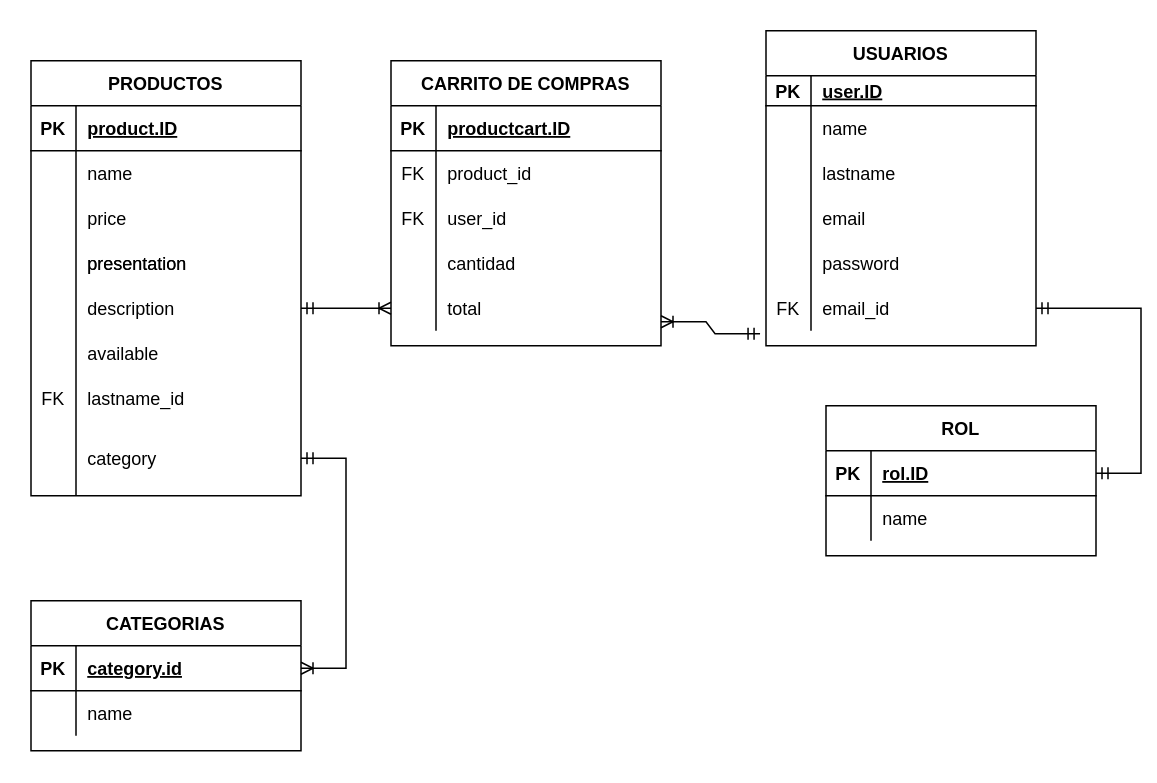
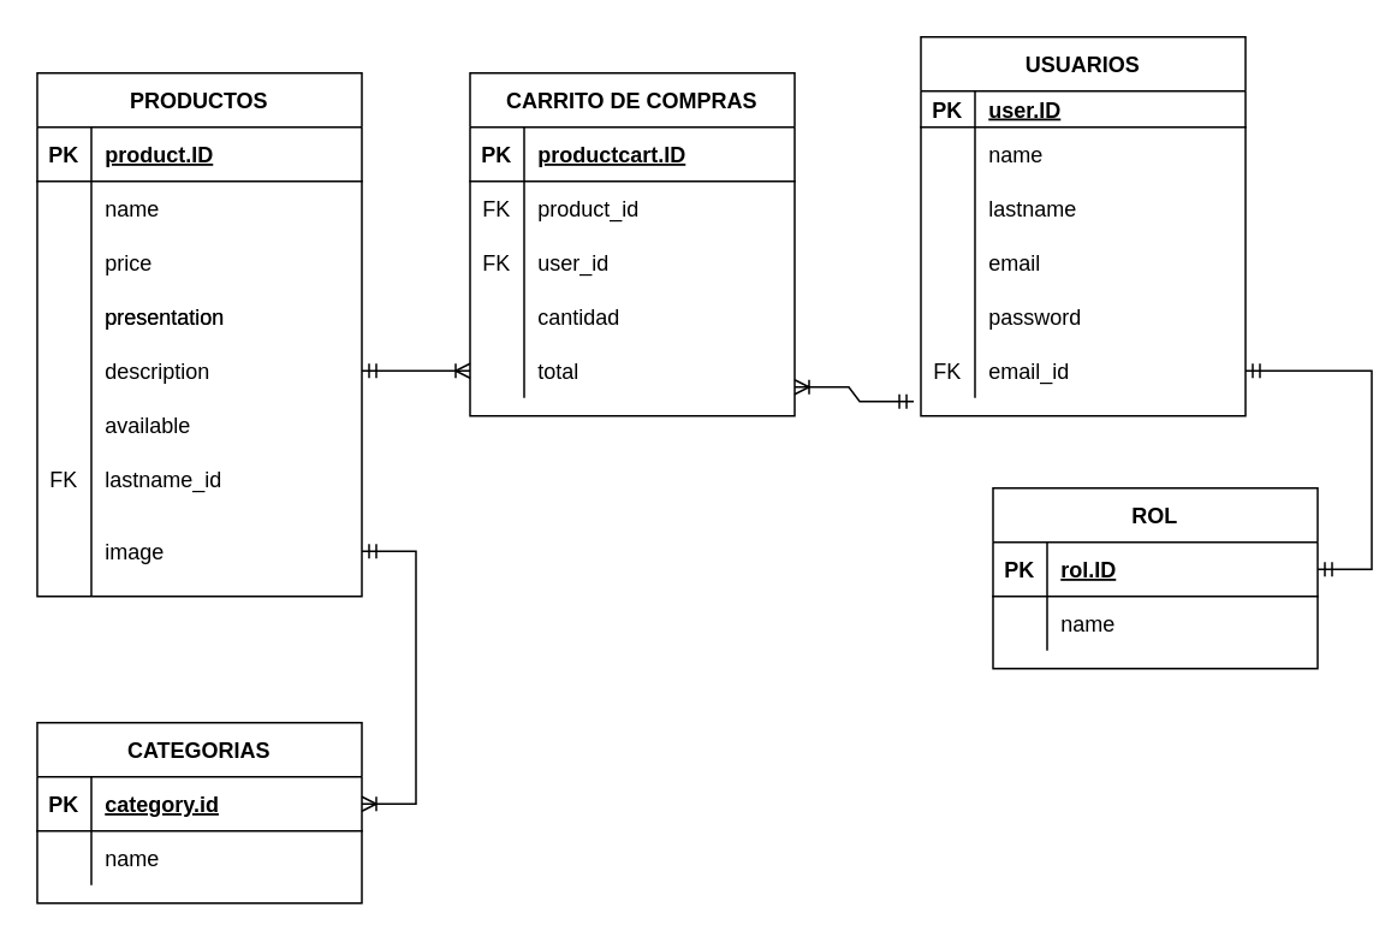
  <mxCell id="0" />
  <mxCell id="1" parent="0" />
  <mxCell id="2" value="CATEGORIAS" style="shape=table;startSize=30;container=1;collapsible=1;childLayout=tableLayout;fixedRows=1;rowLines=0;fontStyle=1;align=center;resizeLast=1;" vertex="1" parent="1"><mxGeometry x="20" y="400" width="180" height="100" as="geometry" /></mxCell>
  <mxCell id="3" value="" style="shape=tableRow;horizontal=0;startSize=0;swimlaneHead=0;swimlaneBody=0;fillColor=none;collapsible=0;dropTarget=0;points=[[0,0.5],[1,0.5]];portConstraint=eastwest;top=0;left=0;right=0;bottom=1;" vertex="1" parent="2"><mxGeometry y="30" width="180" height="30" as="geometry" /></mxCell>
  <mxCell id="4" value="PK" style="shape=partialRectangle;connectable=0;fillColor=none;top=0;left=0;bottom=0;right=0;fontStyle=1;overflow=hidden;" vertex="1" parent="3"><mxGeometry width="30" height="30" as="geometry"><mxRectangle width="30" height="30" as="alternateBounds" /></mxGeometry></mxCell>
  <mxCell id="5" value="category.id" style="shape=partialRectangle;connectable=0;fillColor=none;top=0;left=0;bottom=0;right=0;align=left;spacingLeft=6;fontStyle=5;overflow=hidden;" vertex="1" parent="3"><mxGeometry x="30" width="150" height="30" as="geometry"><mxRectangle width="150" height="30" as="alternateBounds" /></mxGeometry></mxCell>
  <mxCell id="6" value="" style="shape=tableRow;horizontal=0;startSize=0;swimlaneHead=0;swimlaneBody=0;fillColor=none;collapsible=0;dropTarget=0;points=[[0,0.5],[1,0.5]];portConstraint=eastwest;top=0;left=0;right=0;bottom=0;" vertex="1" parent="2"><mxGeometry y="60" width="180" height="30" as="geometry" /></mxCell>
  <mxCell id="7" value="" style="shape=partialRectangle;connectable=0;fillColor=none;top=0;left=0;bottom=0;right=0;editable=1;overflow=hidden;" vertex="1" parent="6"><mxGeometry width="30" height="30" as="geometry"><mxRectangle width="30" height="30" as="alternateBounds" /></mxGeometry></mxCell>
  <mxCell id="8" value="name" style="shape=partialRectangle;connectable=0;fillColor=none;top=0;left=0;bottom=0;right=0;align=left;spacingLeft=6;overflow=hidden;" vertex="1" parent="6"><mxGeometry x="30" width="150" height="30" as="geometry"><mxRectangle width="150" height="30" as="alternateBounds" /></mxGeometry></mxCell>
  <mxCell id="9" value="USUARIOS" style="shape=table;startSize=30;container=1;collapsible=1;childLayout=tableLayout;fixedRows=1;rowLines=0;fontStyle=1;align=center;resizeLast=1;" vertex="1" parent="1"><mxGeometry x="510" y="20" width="180" height="210" as="geometry" /></mxCell>
  <mxCell id="10" value="" style="shape=tableRow;horizontal=0;startSize=0;swimlaneHead=0;swimlaneBody=0;fillColor=none;collapsible=0;dropTarget=0;points=[[0,0.5],[1,0.5]];portConstraint=eastwest;top=0;left=0;right=0;bottom=1;" vertex="1" parent="9"><mxGeometry y="30" width="180" height="20" as="geometry" /></mxCell>
  <mxCell id="11" value="PK" style="shape=partialRectangle;connectable=0;fillColor=none;top=0;left=0;bottom=0;right=0;fontStyle=1;overflow=hidden;" vertex="1" parent="10"><mxGeometry width="30" height="20" as="geometry"><mxRectangle width="30" height="20" as="alternateBounds" /></mxGeometry></mxCell>
  <mxCell id="12" value="user.ID" style="shape=partialRectangle;connectable=0;fillColor=none;top=0;left=0;bottom=0;right=0;align=left;spacingLeft=6;fontStyle=5;overflow=hidden;" vertex="1" parent="10"><mxGeometry x="30" width="150" height="20" as="geometry"><mxRectangle width="150" height="20" as="alternateBounds" /></mxGeometry></mxCell>
  <mxCell id="13" value="" style="shape=tableRow;horizontal=0;startSize=0;swimlaneHead=0;swimlaneBody=0;fillColor=none;collapsible=0;dropTarget=0;points=[[0,0.5],[1,0.5]];portConstraint=eastwest;top=0;left=0;right=0;bottom=0;" vertex="1" parent="9"><mxGeometry y="50" width="180" height="30" as="geometry" /></mxCell>
  <mxCell id="14" value="" style="shape=partialRectangle;connectable=0;fillColor=none;top=0;left=0;bottom=0;right=0;editable=1;overflow=hidden;" vertex="1" parent="13"><mxGeometry width="30" height="30" as="geometry"><mxRectangle width="30" height="30" as="alternateBounds" /></mxGeometry></mxCell>
  <mxCell id="15" value="name" style="shape=partialRectangle;connectable=0;fillColor=none;top=0;left=0;bottom=0;right=0;align=left;spacingLeft=6;overflow=hidden;" vertex="1" parent="13"><mxGeometry x="30" width="150" height="30" as="geometry"><mxRectangle width="150" height="30" as="alternateBounds" /></mxGeometry></mxCell>
  <mxCell id="16" value="" style="shape=tableRow;horizontal=0;startSize=0;swimlaneHead=0;swimlaneBody=0;fillColor=none;collapsible=0;dropTarget=0;points=[[0,0.5],[1,0.5]];portConstraint=eastwest;top=0;left=0;right=0;bottom=0;" vertex="1" parent="9"><mxGeometry y="80" width="180" height="30" as="geometry" /></mxCell>
  <mxCell id="17" value="" style="shape=partialRectangle;connectable=0;fillColor=none;top=0;left=0;bottom=0;right=0;editable=1;overflow=hidden;" vertex="1" parent="16"><mxGeometry width="30" height="30" as="geometry"><mxRectangle width="30" height="30" as="alternateBounds" /></mxGeometry></mxCell>
  <mxCell id="18" value="lastname" style="shape=partialRectangle;connectable=0;fillColor=none;top=0;left=0;bottom=0;right=0;align=left;spacingLeft=6;overflow=hidden;" vertex="1" parent="16"><mxGeometry x="30" width="150" height="30" as="geometry"><mxRectangle width="150" height="30" as="alternateBounds" /></mxGeometry></mxCell>
  <mxCell id="19" value="" style="shape=tableRow;horizontal=0;startSize=0;swimlaneHead=0;swimlaneBody=0;fillColor=none;collapsible=0;dropTarget=0;points=[[0,0.5],[1,0.5]];portConstraint=eastwest;top=0;left=0;right=0;bottom=0;" vertex="1" parent="9"><mxGeometry y="110" width="180" height="30" as="geometry" /></mxCell>
  <mxCell id="20" value="" style="shape=partialRectangle;connectable=0;fillColor=none;top=0;left=0;bottom=0;right=0;editable=1;overflow=hidden;" vertex="1" parent="19"><mxGeometry width="30" height="30" as="geometry"><mxRectangle width="30" height="30" as="alternateBounds" /></mxGeometry></mxCell>
  <mxCell id="21" value="email" style="shape=partialRectangle;connectable=0;fillColor=none;top=0;left=0;bottom=0;right=0;align=left;spacingLeft=6;overflow=hidden;" vertex="1" parent="19"><mxGeometry x="30" width="150" height="30" as="geometry"><mxRectangle width="150" height="30" as="alternateBounds" /></mxGeometry></mxCell>
  <mxCell id="22" value="" style="shape=tableRow;horizontal=0;startSize=0;swimlaneHead=0;swimlaneBody=0;fillColor=none;collapsible=0;dropTarget=0;points=[[0,0.5],[1,0.5]];portConstraint=eastwest;top=0;left=0;right=0;bottom=0;" vertex="1" parent="9"><mxGeometry y="140" width="180" height="30" as="geometry" /></mxCell>
  <mxCell id="23" value="" style="shape=partialRectangle;connectable=0;fillColor=none;top=0;left=0;bottom=0;right=0;editable=1;overflow=hidden;" vertex="1" parent="22"><mxGeometry width="30" height="30" as="geometry"><mxRectangle width="30" height="30" as="alternateBounds" /></mxGeometry></mxCell>
  <mxCell id="24" value="password" style="shape=partialRectangle;connectable=0;fillColor=none;top=0;left=0;bottom=0;right=0;align=left;spacingLeft=6;overflow=hidden;" vertex="1" parent="22"><mxGeometry x="30" width="150" height="30" as="geometry"><mxRectangle width="150" height="30" as="alternateBounds" /></mxGeometry></mxCell>
  <mxCell id="25" value="" style="shape=tableRow;horizontal=0;startSize=0;swimlaneHead=0;swimlaneBody=0;fillColor=none;collapsible=0;dropTarget=0;points=[[0,0.5],[1,0.5]];portConstraint=eastwest;top=0;left=0;right=0;bottom=0;" vertex="1" parent="9"><mxGeometry y="170" width="180" height="30" as="geometry" /></mxCell>
  <mxCell id="26" value="FK" style="shape=partialRectangle;connectable=0;fillColor=none;top=0;left=0;bottom=0;right=0;editable=1;overflow=hidden;" vertex="1" parent="25"><mxGeometry width="30" height="30" as="geometry"><mxRectangle width="30" height="30" as="alternateBounds" /></mxGeometry></mxCell>
  <mxCell id="27" value="email_id" style="shape=partialRectangle;connectable=0;fillColor=none;top=0;left=0;bottom=0;right=0;align=left;spacingLeft=6;overflow=hidden;" vertex="1" parent="25"><mxGeometry x="30" width="150" height="30" as="geometry"><mxRectangle width="150" height="30" as="alternateBounds" /></mxGeometry></mxCell>
  <mxCell id="28" value="PRODUCTOS" style="shape=table;startSize=30;container=1;collapsible=1;childLayout=tableLayout;fixedRows=1;rowLines=0;fontStyle=1;align=center;resizeLast=1;" vertex="1" parent="1"><mxGeometry x="20" y="40" width="180" height="290" as="geometry" /></mxCell>
  <mxCell id="29" value="" style="shape=tableRow;horizontal=0;startSize=0;swimlaneHead=0;swimlaneBody=0;fillColor=none;collapsible=0;dropTarget=0;points=[[0,0.5],[1,0.5]];portConstraint=eastwest;top=0;left=0;right=0;bottom=1;" vertex="1" parent="28"><mxGeometry y="30" width="180" height="30" as="geometry" /></mxCell>
  <mxCell id="30" value="PK" style="shape=partialRectangle;connectable=0;fillColor=none;top=0;left=0;bottom=0;right=0;fontStyle=1;overflow=hidden;" vertex="1" parent="29"><mxGeometry width="30" height="30" as="geometry"><mxRectangle width="30" height="30" as="alternateBounds" /></mxGeometry></mxCell>
  <mxCell id="31" value="product.ID" style="shape=partialRectangle;connectable=0;fillColor=none;top=0;left=0;bottom=0;right=0;align=left;spacingLeft=6;fontStyle=5;overflow=hidden;" vertex="1" parent="29"><mxGeometry x="30" width="150" height="30" as="geometry"><mxRectangle width="150" height="30" as="alternateBounds" /></mxGeometry></mxCell>
  <mxCell id="32" value="" style="shape=tableRow;horizontal=0;startSize=0;swimlaneHead=0;swimlaneBody=0;fillColor=none;collapsible=0;dropTarget=0;points=[[0,0.5],[1,0.5]];portConstraint=eastwest;top=0;left=0;right=0;bottom=0;" vertex="1" parent="28"><mxGeometry y="60" width="180" height="30" as="geometry" /></mxCell>
  <mxCell id="33" value="" style="shape=partialRectangle;connectable=0;fillColor=none;top=0;left=0;bottom=0;right=0;editable=1;overflow=hidden;" vertex="1" parent="32"><mxGeometry width="30" height="30" as="geometry"><mxRectangle width="30" height="30" as="alternateBounds" /></mxGeometry></mxCell>
  <mxCell id="34" value="name" style="shape=partialRectangle;connectable=0;fillColor=none;top=0;left=0;bottom=0;right=0;align=left;spacingLeft=6;overflow=hidden;" vertex="1" parent="32"><mxGeometry x="30" width="150" height="30" as="geometry"><mxRectangle width="150" height="30" as="alternateBounds" /></mxGeometry></mxCell>
  <mxCell id="35" value="" style="shape=tableRow;horizontal=0;startSize=0;swimlaneHead=0;swimlaneBody=0;fillColor=none;collapsible=0;dropTarget=0;points=[[0,0.5],[1,0.5]];portConstraint=eastwest;top=0;left=0;right=0;bottom=0;" vertex="1" parent="28"><mxGeometry y="90" width="180" height="30" as="geometry" /></mxCell>
  <mxCell id="36" value="" style="shape=partialRectangle;connectable=0;fillColor=none;top=0;left=0;bottom=0;right=0;editable=1;overflow=hidden;" vertex="1" parent="35"><mxGeometry width="30" height="30" as="geometry"><mxRectangle width="30" height="30" as="alternateBounds" /></mxGeometry></mxCell>
  <mxCell id="37" value="price" style="shape=partialRectangle;connectable=0;fillColor=none;top=0;left=0;bottom=0;right=0;align=left;spacingLeft=6;overflow=hidden;" vertex="1" parent="35"><mxGeometry x="30" width="150" height="30" as="geometry"><mxRectangle width="150" height="30" as="alternateBounds" /></mxGeometry></mxCell>
  <mxCell id="38" value="" style="shape=tableRow;horizontal=0;startSize=0;swimlaneHead=0;swimlaneBody=0;fillColor=none;collapsible=0;dropTarget=0;points=[[0,0.5],[1,0.5]];portConstraint=eastwest;top=0;left=0;right=0;bottom=0;" vertex="1" parent="28"><mxGeometry y="120" width="180" height="30" as="geometry" /></mxCell>
  <mxCell id="39" value="" style="shape=partialRectangle;connectable=0;fillColor=none;top=0;left=0;bottom=0;right=0;editable=1;overflow=hidden;" vertex="1" parent="38"><mxGeometry width="30" height="30" as="geometry"><mxRectangle width="30" height="30" as="alternateBounds" /></mxGeometry></mxCell>
  <mxCell id="40" value="presentation" style="shape=partialRectangle;connectable=0;fillColor=none;top=0;left=0;bottom=0;right=0;align=left;spacingLeft=6;overflow=hidden;" vertex="1" parent="38"><mxGeometry x="30" width="150" height="30" as="geometry"><mxRectangle width="150" height="30" as="alternateBounds" /></mxGeometry></mxCell>
  <mxCell id="41" value="" style="shape=tableRow;horizontal=0;startSize=0;swimlaneHead=0;swimlaneBody=0;fillColor=none;collapsible=0;dropTarget=0;points=[[0,0.5],[1,0.5]];portConstraint=eastwest;top=0;left=0;right=0;bottom=0;" vertex="1" parent="28"><mxGeometry y="150" width="180" height="30" as="geometry" /></mxCell>
  <mxCell id="42" value="" style="shape=partialRectangle;connectable=0;fillColor=none;top=0;left=0;bottom=0;right=0;editable=1;overflow=hidden;" vertex="1" parent="41"><mxGeometry width="30" height="30" as="geometry"><mxRectangle width="30" height="30" as="alternateBounds" /></mxGeometry></mxCell>
  <mxCell id="43" value="description" style="shape=partialRectangle;connectable=0;fillColor=none;top=0;left=0;bottom=0;right=0;align=left;spacingLeft=6;overflow=hidden;" vertex="1" parent="41"><mxGeometry x="30" width="150" height="30" as="geometry"><mxRectangle width="150" height="30" as="alternateBounds" /></mxGeometry></mxCell>
  <mxCell id="44" value="" style="shape=tableRow;horizontal=0;startSize=0;swimlaneHead=0;swimlaneBody=0;fillColor=none;collapsible=0;dropTarget=0;points=[[0,0.5],[1,0.5]];portConstraint=eastwest;top=0;left=0;right=0;bottom=0;" vertex="1" parent="28"><mxGeometry y="180" width="180" height="30" as="geometry" /></mxCell>
  <mxCell id="45" value="" style="shape=partialRectangle;connectable=0;fillColor=none;top=0;left=0;bottom=0;right=0;editable=1;overflow=hidden;" vertex="1" parent="44"><mxGeometry width="30" height="30" as="geometry"><mxRectangle width="30" height="30" as="alternateBounds" /></mxGeometry></mxCell>
  <mxCell id="46" value="available" style="shape=partialRectangle;connectable=0;fillColor=none;top=0;left=0;bottom=0;right=0;align=left;spacingLeft=6;overflow=hidden;" vertex="1" parent="44"><mxGeometry x="30" width="150" height="30" as="geometry"><mxRectangle width="150" height="30" as="alternateBounds" /></mxGeometry></mxCell>
  <mxCell id="47" value="" style="shape=tableRow;horizontal=0;startSize=0;swimlaneHead=0;swimlaneBody=0;fillColor=none;collapsible=0;dropTarget=0;points=[[0,0.5],[1,0.5]];portConstraint=eastwest;top=0;left=0;right=0;bottom=0;" vertex="1" parent="28"><mxGeometry y="210" width="180" height="30" as="geometry" /></mxCell>
  <mxCell id="48" value="FK" style="shape=partialRectangle;connectable=0;fillColor=none;top=0;left=0;bottom=0;right=0;editable=1;overflow=hidden;" vertex="1" parent="47"><mxGeometry width="30" height="30" as="geometry"><mxRectangle width="30" height="30" as="alternateBounds" /></mxGeometry></mxCell>
  <mxCell id="49" value="lastname_id" style="shape=partialRectangle;connectable=0;fillColor=none;top=0;left=0;bottom=0;right=0;align=left;spacingLeft=6;overflow=hidden;" vertex="1" parent="47"><mxGeometry x="30" width="150" height="30" as="geometry"><mxRectangle width="150" height="30" as="alternateBounds" /></mxGeometry></mxCell>
  <mxCell id="50" value="" style="shape=tableRow;horizontal=0;startSize=0;swimlaneHead=0;swimlaneBody=0;fillColor=none;collapsible=0;dropTarget=0;points=[[0,0.5],[1,0.5]];portConstraint=eastwest;top=0;left=0;right=0;bottom=0;" vertex="1" parent="28"><mxGeometry y="240" width="180" height="50" as="geometry" /></mxCell>
  <mxCell id="51" value="" style="shape=partialRectangle;connectable=0;fillColor=none;top=0;left=0;bottom=0;right=0;editable=1;overflow=hidden;" vertex="1" parent="50"><mxGeometry width="30" height="50" as="geometry"><mxRectangle width="30" height="50" as="alternateBounds" /></mxGeometry></mxCell>
- <mxCell id="52" value="category" style="shape=partialRectangle;connectable=0;fillColor=none;top=0;left=0;bottom=0;right=0;align=left;spacingLeft=6;overflow=hidden;" vertex="1" parent="50"><mxGeometry x="30" width="150" height="50" as="geometry"><mxRectangle width="150" height="50" as="alternateBounds" /></mxGeometry></mxCell>
+ <mxCell id="52" value="image" style="shape=partialRectangle;connectable=0;fillColor=none;top=0;left=0;bottom=0;right=0;align=left;spacingLeft=6;overflow=hidden;" vertex="1" parent="50"><mxGeometry x="30" width="150" height="50" as="geometry"><mxRectangle width="150" height="50" as="alternateBounds" /></mxGeometry></mxCell>
  <mxCell id="53" value="presentation" style="shape=partialRectangle;connectable=0;fillColor=none;top=0;left=0;bottom=0;right=0;align=left;spacingLeft=6;overflow=hidden;" vertex="1" parent="1"><mxGeometry x="50" y="160" width="150" height="30" as="geometry"><mxRectangle width="150" height="30" as="alternateBounds" /></mxGeometry></mxCell>
  <mxCell id="54" value="" style="edgeStyle=entityRelationEdgeStyle;fontSize=12;html=1;endArrow=ERoneToMany;startArrow=ERmandOne;rounded=0;exitX=1;exitY=0.5;exitDx=0;exitDy=0;entryX=1;entryY=0.5;entryDx=0;entryDy=0;" edge="1" parent="1" source="50" target="3"><mxGeometry width="100" height="100" relative="1" as="geometry"><mxPoint x="130" y="330" as="sourcePoint" /><mxPoint x="10" y="440" as="targetPoint" /></mxGeometry></mxCell>
  <mxCell id="55" value="CARRITO DE COMPRAS" style="shape=table;startSize=30;container=1;collapsible=1;childLayout=tableLayout;fixedRows=1;rowLines=0;fontStyle=1;align=center;resizeLast=1;" vertex="1" parent="1"><mxGeometry x="260" y="40" width="180" height="190" as="geometry" /></mxCell>
  <mxCell id="56" value="" style="shape=tableRow;horizontal=0;startSize=0;swimlaneHead=0;swimlaneBody=0;fillColor=none;collapsible=0;dropTarget=0;points=[[0,0.5],[1,0.5]];portConstraint=eastwest;top=0;left=0;right=0;bottom=1;" vertex="1" parent="55"><mxGeometry y="30" width="180" height="30" as="geometry" /></mxCell>
  <mxCell id="57" value="PK" style="shape=partialRectangle;connectable=0;fillColor=none;top=0;left=0;bottom=0;right=0;fontStyle=1;overflow=hidden;" vertex="1" parent="56"><mxGeometry width="30" height="30" as="geometry"><mxRectangle width="30" height="30" as="alternateBounds" /></mxGeometry></mxCell>
  <mxCell id="58" value="productcart.ID" style="shape=partialRectangle;connectable=0;fillColor=none;top=0;left=0;bottom=0;right=0;align=left;spacingLeft=6;fontStyle=5;overflow=hidden;" vertex="1" parent="56"><mxGeometry x="30" width="150" height="30" as="geometry"><mxRectangle width="150" height="30" as="alternateBounds" /></mxGeometry></mxCell>
  <mxCell id="59" value="" style="shape=tableRow;horizontal=0;startSize=0;swimlaneHead=0;swimlaneBody=0;fillColor=none;collapsible=0;dropTarget=0;points=[[0,0.5],[1,0.5]];portConstraint=eastwest;top=0;left=0;right=0;bottom=0;" vertex="1" parent="55"><mxGeometry y="60" width="180" height="30" as="geometry" /></mxCell>
  <mxCell id="60" value="FK" style="shape=partialRectangle;connectable=0;fillColor=none;top=0;left=0;bottom=0;right=0;editable=1;overflow=hidden;" vertex="1" parent="59"><mxGeometry width="30" height="30" as="geometry"><mxRectangle width="30" height="30" as="alternateBounds" /></mxGeometry></mxCell>
  <mxCell id="61" value="product_id" style="shape=partialRectangle;connectable=0;fillColor=none;top=0;left=0;bottom=0;right=0;align=left;spacingLeft=6;overflow=hidden;" vertex="1" parent="59"><mxGeometry x="30" width="150" height="30" as="geometry"><mxRectangle width="150" height="30" as="alternateBounds" /></mxGeometry></mxCell>
  <mxCell id="62" value="" style="shape=tableRow;horizontal=0;startSize=0;swimlaneHead=0;swimlaneBody=0;fillColor=none;collapsible=0;dropTarget=0;points=[[0,0.5],[1,0.5]];portConstraint=eastwest;top=0;left=0;right=0;bottom=0;" vertex="1" parent="55"><mxGeometry y="90" width="180" height="30" as="geometry" /></mxCell>
  <mxCell id="63" value="FK" style="shape=partialRectangle;connectable=0;fillColor=none;top=0;left=0;bottom=0;right=0;editable=1;overflow=hidden;" vertex="1" parent="62"><mxGeometry width="30" height="30" as="geometry"><mxRectangle width="30" height="30" as="alternateBounds" /></mxGeometry></mxCell>
  <mxCell id="64" value="user_id" style="shape=partialRectangle;connectable=0;fillColor=none;top=0;left=0;bottom=0;right=0;align=left;spacingLeft=6;overflow=hidden;" vertex="1" parent="62"><mxGeometry x="30" width="150" height="30" as="geometry"><mxRectangle width="150" height="30" as="alternateBounds" /></mxGeometry></mxCell>
  <mxCell id="65" value="" style="shape=tableRow;horizontal=0;startSize=0;swimlaneHead=0;swimlaneBody=0;fillColor=none;collapsible=0;dropTarget=0;points=[[0,0.5],[1,0.5]];portConstraint=eastwest;top=0;left=0;right=0;bottom=0;" vertex="1" parent="55"><mxGeometry y="120" width="180" height="30" as="geometry" /></mxCell>
  <mxCell id="66" value="" style="shape=partialRectangle;connectable=0;fillColor=none;top=0;left=0;bottom=0;right=0;editable=1;overflow=hidden;" vertex="1" parent="65"><mxGeometry width="30" height="30" as="geometry"><mxRectangle width="30" height="30" as="alternateBounds" /></mxGeometry></mxCell>
  <mxCell id="67" value="cantidad" style="shape=partialRectangle;connectable=0;fillColor=none;top=0;left=0;bottom=0;right=0;align=left;spacingLeft=6;overflow=hidden;" vertex="1" parent="65"><mxGeometry x="30" width="150" height="30" as="geometry"><mxRectangle width="150" height="30" as="alternateBounds" /></mxGeometry></mxCell>
  <mxCell id="68" value="" style="shape=tableRow;horizontal=0;startSize=0;swimlaneHead=0;swimlaneBody=0;fillColor=none;collapsible=0;dropTarget=0;points=[[0,0.5],[1,0.5]];portConstraint=eastwest;top=0;left=0;right=0;bottom=0;" vertex="1" parent="55"><mxGeometry y="150" width="180" height="30" as="geometry" /></mxCell>
  <mxCell id="69" value="" style="shape=partialRectangle;connectable=0;fillColor=none;top=0;left=0;bottom=0;right=0;editable=1;overflow=hidden;" vertex="1" parent="68"><mxGeometry width="30" height="30" as="geometry"><mxRectangle width="30" height="30" as="alternateBounds" /></mxGeometry></mxCell>
  <mxCell id="70" value="total" style="shape=partialRectangle;connectable=0;fillColor=none;top=0;left=0;bottom=0;right=0;align=left;spacingLeft=6;overflow=hidden;" vertex="1" parent="68"><mxGeometry x="30" width="150" height="30" as="geometry"><mxRectangle width="150" height="30" as="alternateBounds" /></mxGeometry></mxCell>
  <mxCell id="71" value="" style="edgeStyle=entityRelationEdgeStyle;fontSize=12;html=1;endArrow=ERoneToMany;startArrow=ERmandOne;rounded=0;exitX=1;exitY=0.5;exitDx=0;exitDy=0;entryX=0;entryY=0.5;entryDx=0;entryDy=0;" edge="1" parent="1" source="41" target="68"><mxGeometry width="100" height="100" relative="1" as="geometry"><mxPoint x="290" y="270" as="sourcePoint" /><mxPoint x="250" y="205" as="targetPoint" /></mxGeometry></mxCell>
  <mxCell id="72" value="" style="edgeStyle=entityRelationEdgeStyle;fontSize=12;html=1;endArrow=ERoneToMany;startArrow=ERmandOne;rounded=0;labelPosition=center;verticalLabelPosition=top;align=center;verticalAlign=bottom;entryX=1;entryY=0.8;entryDx=0;entryDy=0;entryPerimeter=0;exitX=-0.022;exitY=1.067;exitDx=0;exitDy=0;exitPerimeter=0;" edge="1" parent="1" source="25" target="68"><mxGeometry width="100" height="100" relative="1" as="geometry"><mxPoint x="510" y="270" as="sourcePoint" /><mxPoint x="640" y="330" as="targetPoint" /></mxGeometry></mxCell>
  <mxCell id="73" value="ROL" style="shape=table;startSize=30;container=1;collapsible=1;childLayout=tableLayout;fixedRows=1;rowLines=0;fontStyle=1;align=center;resizeLast=1;" vertex="1" parent="1"><mxGeometry x="550" y="270" width="180" height="100" as="geometry" /></mxCell>
  <mxCell id="74" value="" style="shape=tableRow;horizontal=0;startSize=0;swimlaneHead=0;swimlaneBody=0;fillColor=none;collapsible=0;dropTarget=0;points=[[0,0.5],[1,0.5]];portConstraint=eastwest;top=0;left=0;right=0;bottom=1;" vertex="1" parent="73"><mxGeometry y="30" width="180" height="30" as="geometry" /></mxCell>
  <mxCell id="75" value="PK" style="shape=partialRectangle;connectable=0;fillColor=none;top=0;left=0;bottom=0;right=0;fontStyle=1;overflow=hidden;" vertex="1" parent="74"><mxGeometry width="30" height="30" as="geometry"><mxRectangle width="30" height="30" as="alternateBounds" /></mxGeometry></mxCell>
  <mxCell id="76" value="rol.ID" style="shape=partialRectangle;connectable=0;fillColor=none;top=0;left=0;bottom=0;right=0;align=left;spacingLeft=6;fontStyle=5;overflow=hidden;" vertex="1" parent="74"><mxGeometry x="30" width="150" height="30" as="geometry"><mxRectangle width="150" height="30" as="alternateBounds" /></mxGeometry></mxCell>
  <mxCell id="77" value="" style="shape=tableRow;horizontal=0;startSize=0;swimlaneHead=0;swimlaneBody=0;fillColor=none;collapsible=0;dropTarget=0;points=[[0,0.5],[1,0.5]];portConstraint=eastwest;top=0;left=0;right=0;bottom=0;" vertex="1" parent="73"><mxGeometry y="60" width="180" height="30" as="geometry" /></mxCell>
  <mxCell id="78" value="" style="shape=partialRectangle;connectable=0;fillColor=none;top=0;left=0;bottom=0;right=0;editable=1;overflow=hidden;" vertex="1" parent="77"><mxGeometry width="30" height="30" as="geometry"><mxRectangle width="30" height="30" as="alternateBounds" /></mxGeometry></mxCell>
  <mxCell id="79" value="name" style="shape=partialRectangle;connectable=0;fillColor=none;top=0;left=0;bottom=0;right=0;align=left;spacingLeft=6;overflow=hidden;" vertex="1" parent="77"><mxGeometry x="30" width="150" height="30" as="geometry"><mxRectangle width="150" height="30" as="alternateBounds" /></mxGeometry></mxCell>
  <mxCell id="80" value="" style="edgeStyle=entityRelationEdgeStyle;fontSize=12;html=1;endArrow=ERmandOne;startArrow=ERmandOne;rounded=0;entryX=1;entryY=0.5;entryDx=0;entryDy=0;" edge="1" parent="1" source="74" target="25"><mxGeometry width="100" height="100" relative="1" as="geometry"><mxPoint x="619.92" y="346" as="sourcePoint" /><mxPoint x="224.92" y="396" as="targetPoint" /></mxGeometry></mxCell>
